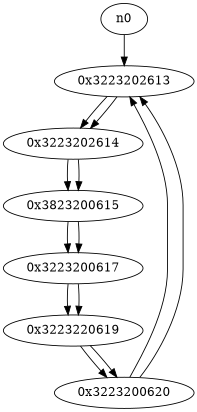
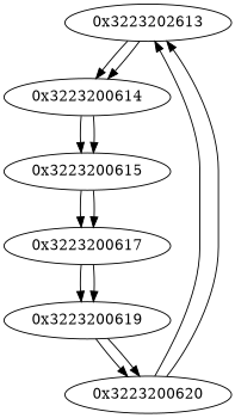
  digraph {
    n1 [label="0x3223202613"]
-   n2 [label="0x3223202614"]
-   n3 [label="0x3823200615"]
+   n2 [label="0x3223200614"]
+   n3 [label="0x3223200615"]
    n4 [label="0x3223200617"]
-   n5 [label="0x3223220619"]
+   n5 [label="0x3223200619"]
    n6 [label="0x3223200620"]
-   n0
    n1 -> n2
    n1 -> n2
    n2 -> n3
    n2 -> n3
    n3 -> n4
    n3 -> n4
    n4 -> n5
    n4 -> n5
    n5 -> n6
    n5 -> n6
    n6 -> n1
    n6 -> n1
-   n0 -> n1
  }
